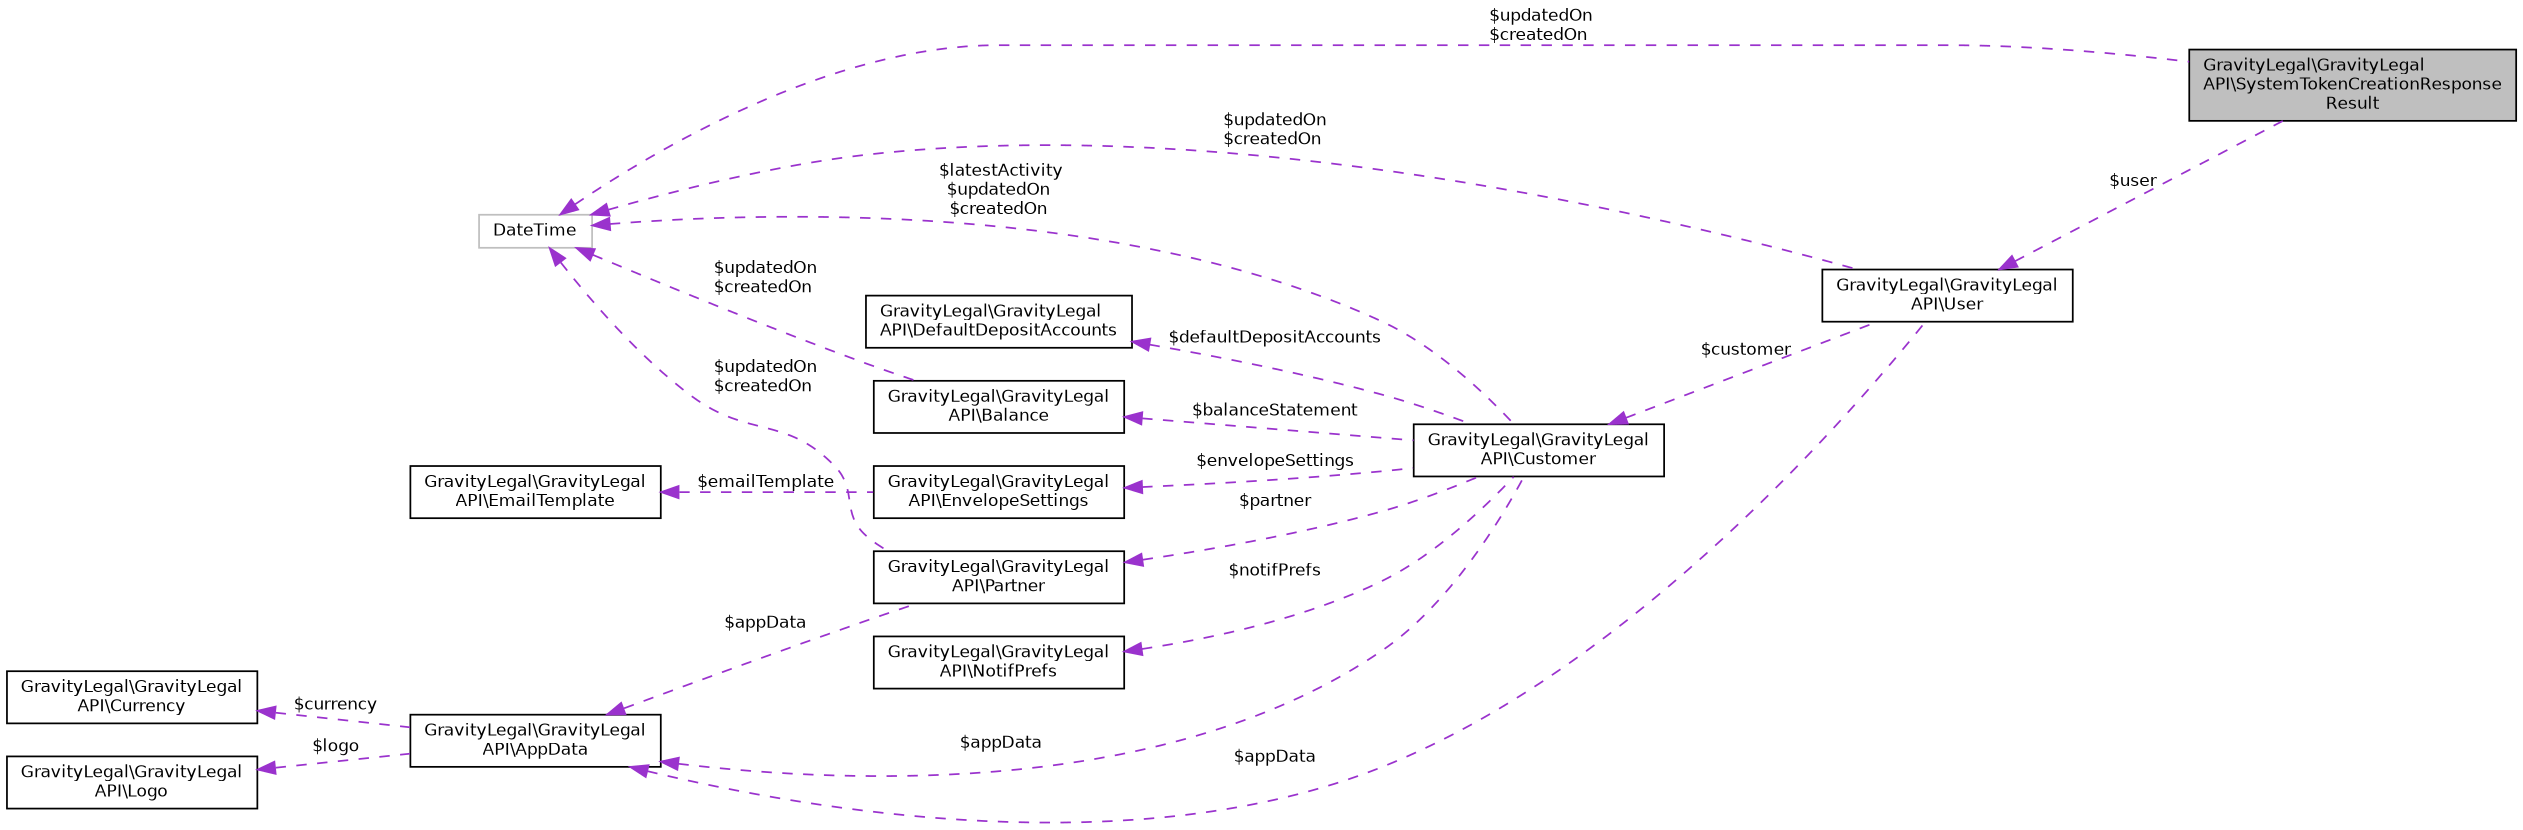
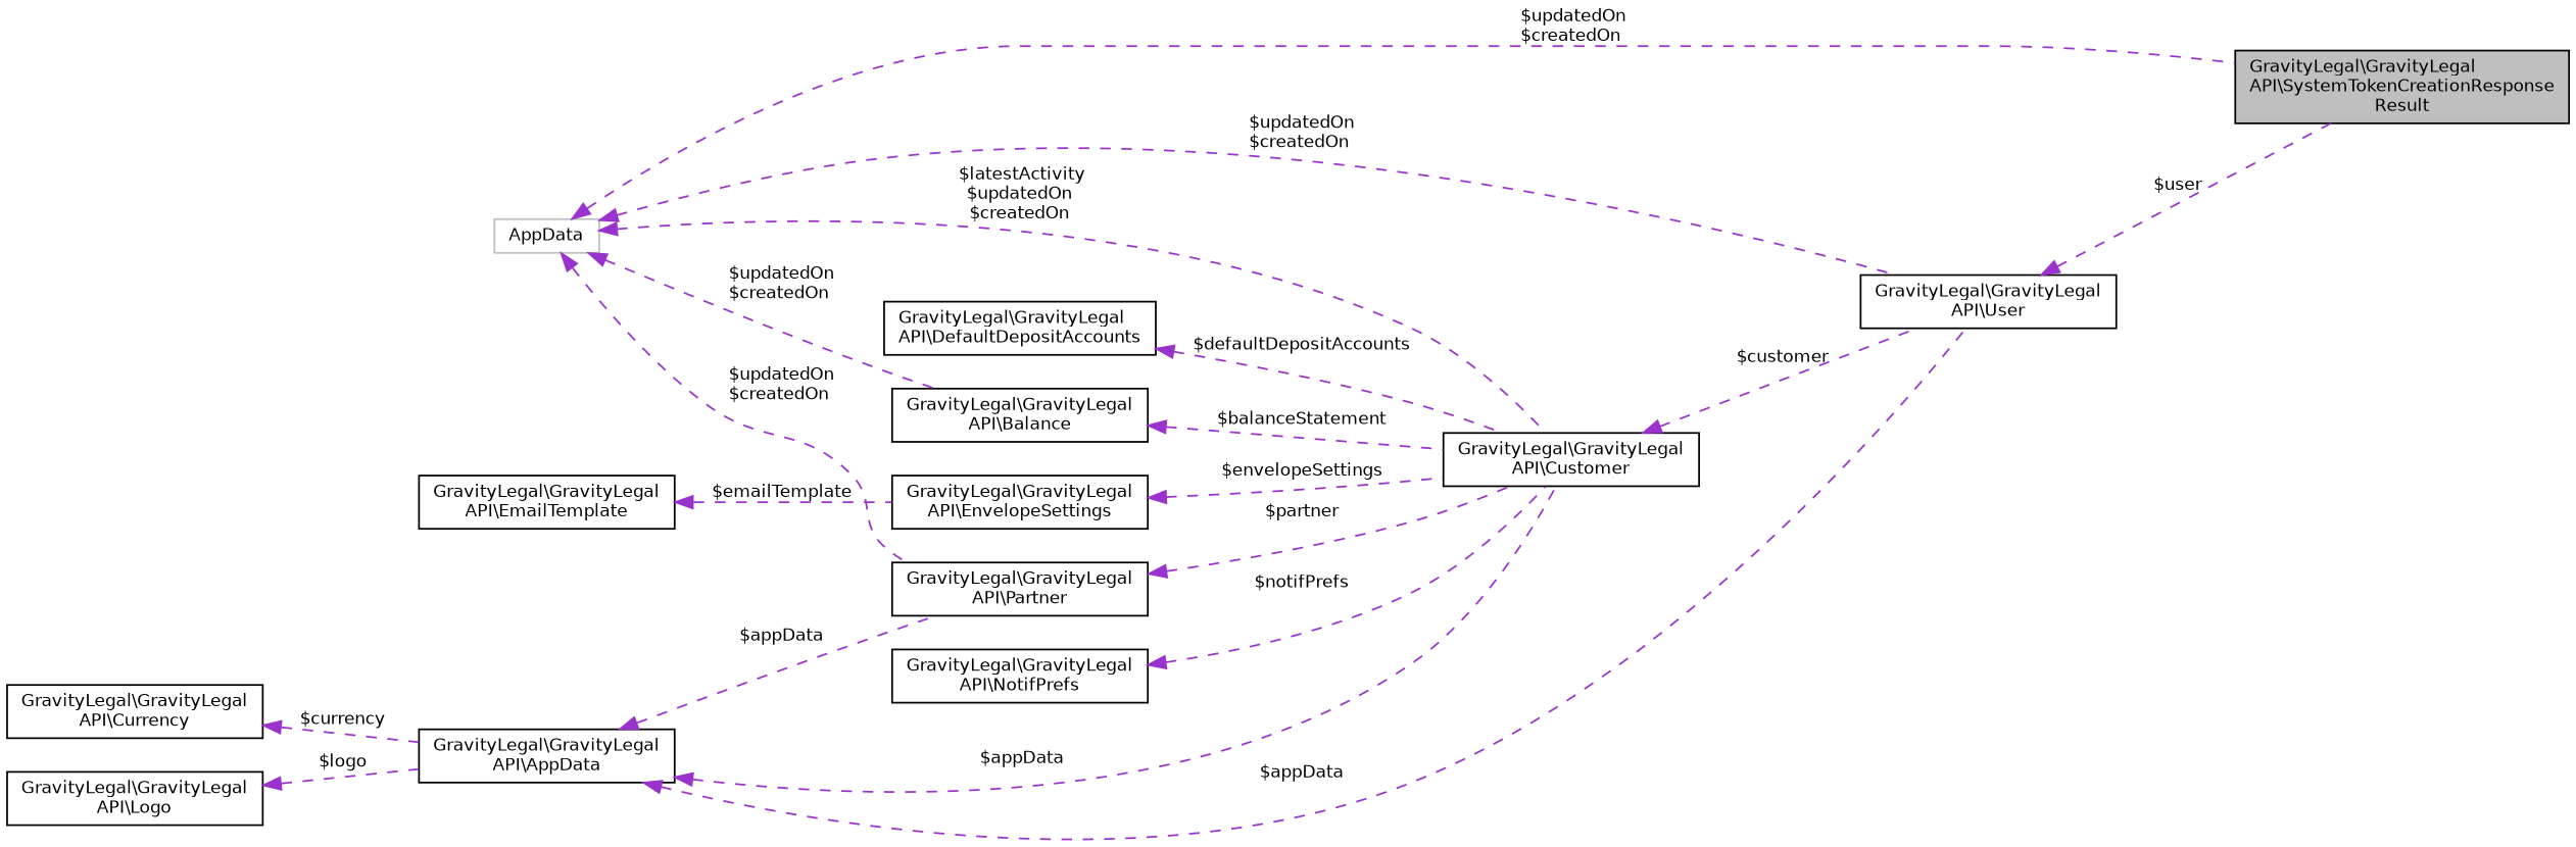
  digraph {
    rankdir=LR
    node [color=black fillcolor=white fontname=Helvetica fontsize=10 shape=record style=filled]
    edge [color=darkorchid3 dir=back fontname=Helvetica fontsize=10 labelfontname=Helvetica labelfontsize=10 style=dashed]
    n1 [fillcolor=grey75 fontcolor=black height=0.2 label="GravityLegal\\GravityLegal\lAPI\\SystemTokenCreationResponse\lResult" width=0.4]
-   n2 [color=grey75 height=0.2 label=DateTime width=0.4]
+   n2 [color=grey75 height=0.2 label=AppData width=0.4]
    n3 [height=0.2 label="GravityLegal\\GravityLegal\lAPI\\User" width=0.4]
    n4 [height=0.2 label="GravityLegal\\GravityLegal\lAPI\\Customer" width=0.4]
    n5 [height=0.2 label="GravityLegal\\GravityLegal\lAPI\\Balance" width=0.4]
    n6 [height=0.2 label="GravityLegal\\GravityLegal\lAPI\\Partner" width=0.4]
    n7 [height=0.2 label="GravityLegal\\GravityLegal\lAPI\\AppData" width=0.4]
    n8 [height=0.2 label="GravityLegal\\GravityLegal\lAPI\\Currency" width=0.4]
    n9 [height=0.2 label="GravityLegal\\GravityLegal\lAPI\\Logo" width=0.4]
    n10 [height=0.2 label="GravityLegal\\GravityLegal\lAPI\\DefaultDepositAccounts" width=0.4]
    Node9 [height=0.2 label="GravityLegal\\GravityLegal\lAPI\\NotifPrefs" width=0.4]
    n12 [height=0.2 label="GravityLegal\\GravityLegal\lAPI\\EnvelopeSettings" width=0.4]
    n13 [height=0.2 label="GravityLegal\\GravityLegal\lAPI\\EmailTemplate" width=0.4]
    n2 -> n1 [label=" $updatedOn\n$createdOn"]
    n2 -> n3 [label=" $updatedOn\n$createdOn"]
    n2 -> n4 [label=" $latestActivity\n$updatedOn\n$createdOn"]
    n2 -> n5 [label=" $updatedOn\n$createdOn"]
    n2 -> n6 [label=" $updatedOn\n$createdOn"]
    n3 -> n1 [label=" $user"]
    n4 -> n3 [label=" $customer"]
    n5 -> n4 [label=" $balanceStatement"]
    n6 -> n4 [label=" $partner"]
    n7 -> n3 [label=" $appData"]
    n7 -> n4 [label=" $appData"]
    n7 -> n6 [label=" $appData"]
    n8 -> n7 [label=" $currency"]
    n9 -> n7 [label=" $logo"]
    n10 -> n4 [label=" $defaultDepositAccounts"]
    Node9 -> n4 [label=" $notifPrefs"]
    n12 -> n4 [label=" $envelopeSettings"]
    n13 -> n12 [label=" $emailTemplate"]
  }
